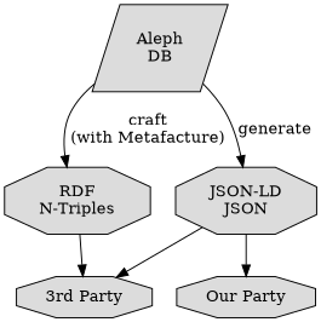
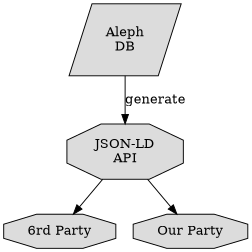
  digraph {
    rankdir=TB
    node [fillcolor=gainsboro shape=octagon style=filled]
    n1 [label="Aleph\nDB" shape=parallelogram width=1]
-   n2 [label="RDF\nN-Triples" width=1]
-   n3 [label="JSON-LD\nJSON" width=1]
-   n4 [label="3rd Party" width=1]
+   n3 [label="JSON-LD\nAPI" width=1]
+   n4 [label="6rd Party" width=1]
    n5 [label="Our Party" width=1]
-   n1 -> n2 [label="craft\n(with Metafacture)"]
    n1 -> n3 [label=generate]
-   n2 -> n4
    n3 -> n4
    n3 -> n5
  }
